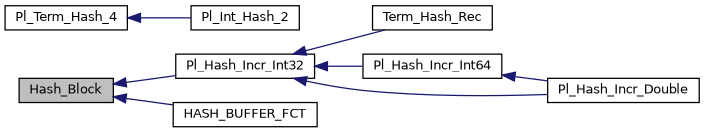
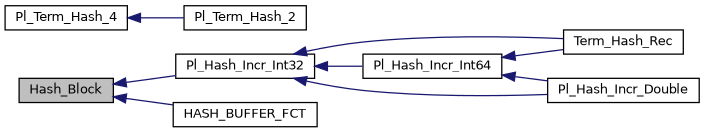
  digraph {
    rankdir=LR
    node [color=black fillcolor=white fontname=Helvetica fontsize=10 shape=record style=filled]
    edge [color=midnightblue dir=back fontname=Helvetica fontsize=10 labelfontname=Helvetica labelfontsize=10 style=solid]
    n1 [fillcolor=grey75 fontcolor=black height=0.2 label=Hash_Block width=0.4]
    n2 [height=0.2 label=Pl_Hash_Incr_Int32 width=0.4]
    n3 [height=0.2 label=HASH_BUFFER_FCT width=0.4]
    n4 [height=0.2 label=Term_Hash_Rec width=0.4]
    n5 [height=0.2 label=Pl_Hash_Incr_Int64 width=0.4]
    n6 [height=0.2 label=Pl_Hash_Incr_Double width=0.4]
    n7 [height=0.2 label=Pl_Term_Hash_4 width=0.4]
-   n8 [height=0.2 label=Pl_Int_Hash_2 width=0.4]
+   n8 [height=0.2 label=Pl_Term_Hash_2 width=0.4]
    n1 -> n2
    n1 -> n3
    n2 -> n4
    n2 -> n5
    n2 -> n6
+   n5 -> n4
    n5 -> n6
    n7 -> n8
  }
